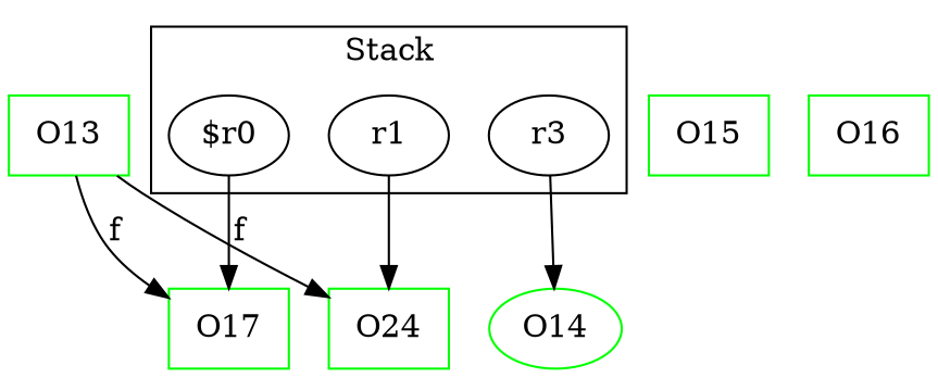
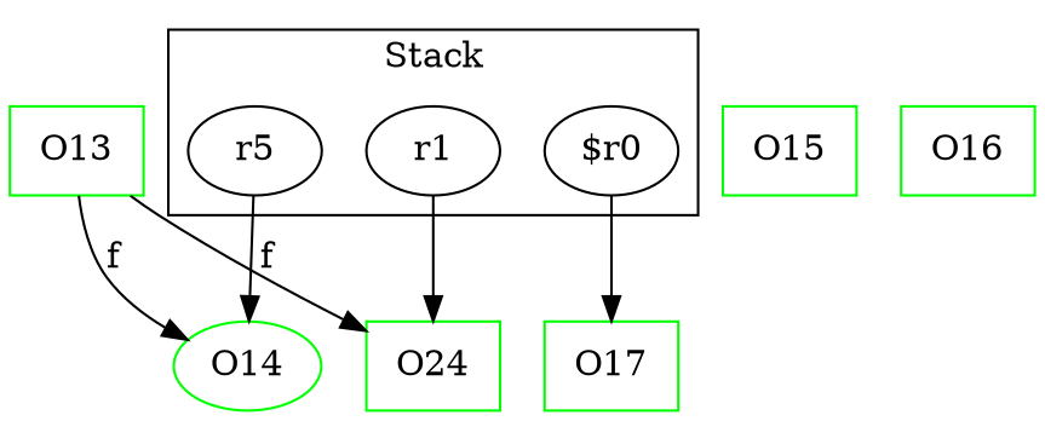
  digraph {
    rankDir=LR
    node [color=green shape=box]
    r1 [color="" shape=""]
    "$r0" [color="" shape=""]
-   r3 [color="" shape=""]
+   r3 [label=r5 color="" shape=""]
    O24
    O17
    O14 [shape=ellipse]
    O13
    O15
    O16
    subgraph cluster_1 {
      label=Stack
      r1
      "$r0"
      r3
    }
    r1 -> O24
    "$r0" -> O17
    r3 -> O14
    O13 -> O24 [label=f weight=0.2]
-   O13 -> O17 [label=f weight=0.2]
+   O13 -> O14 [label=f weight=0.2]
  }
